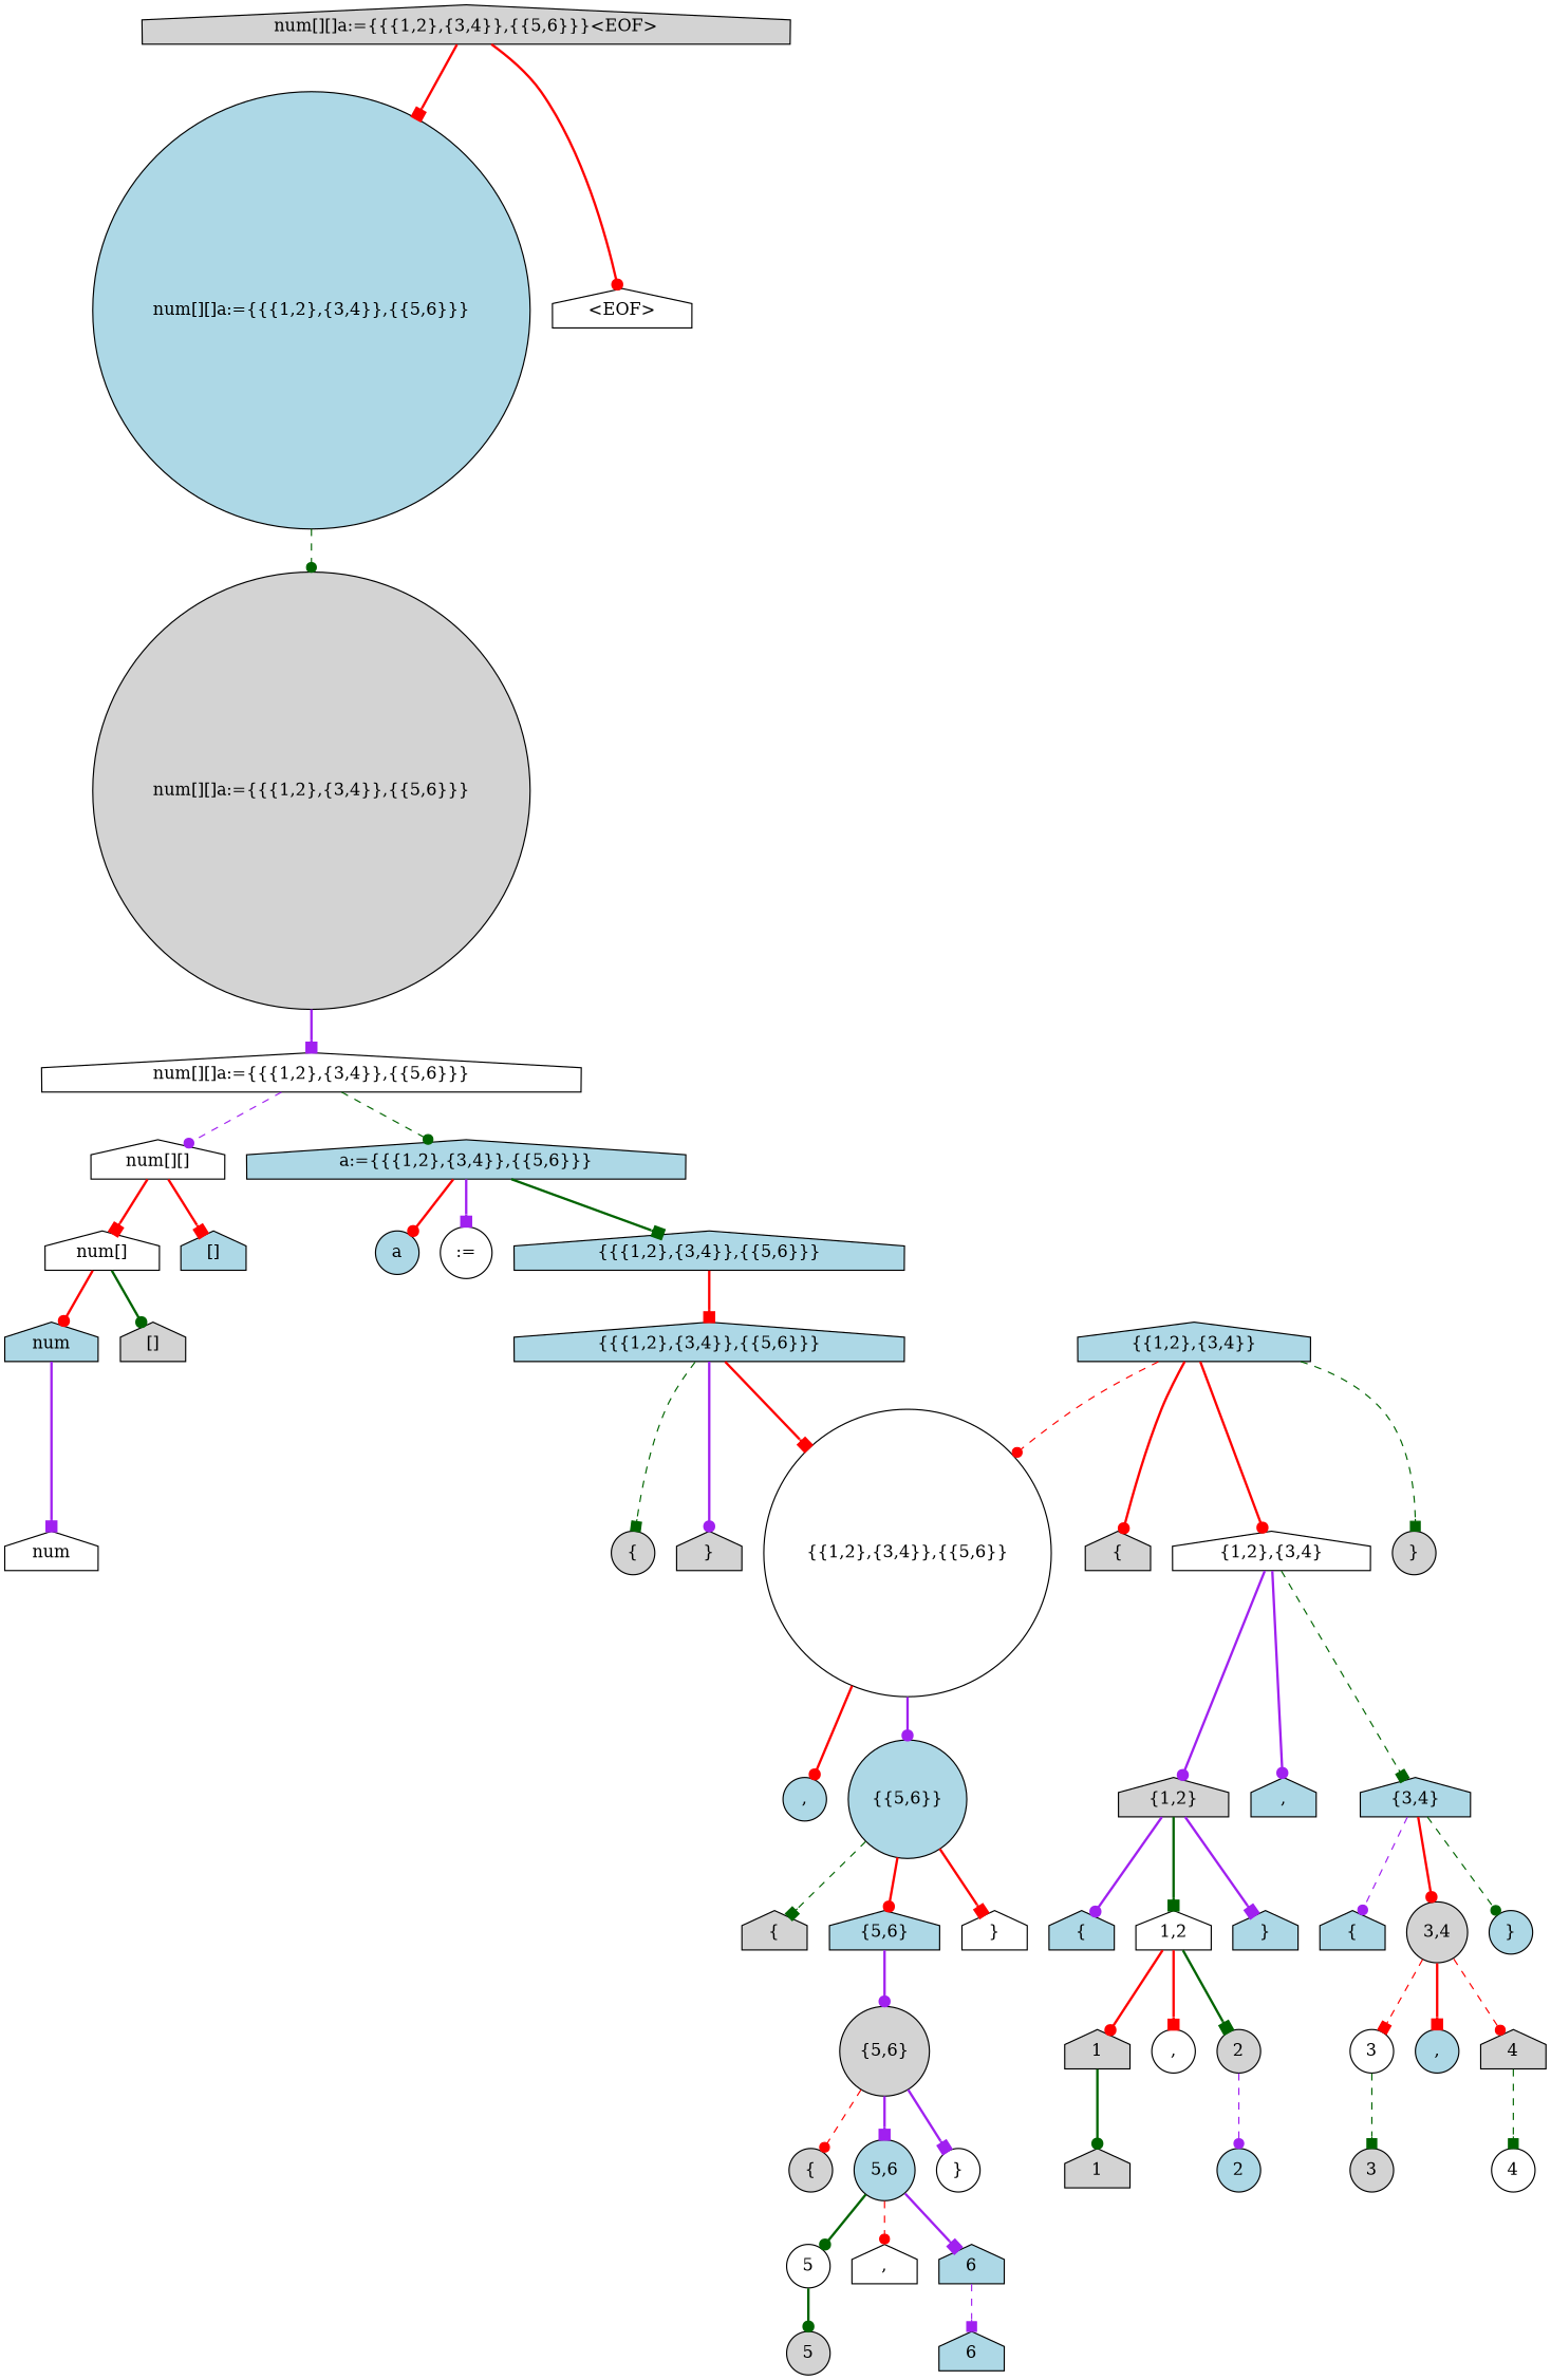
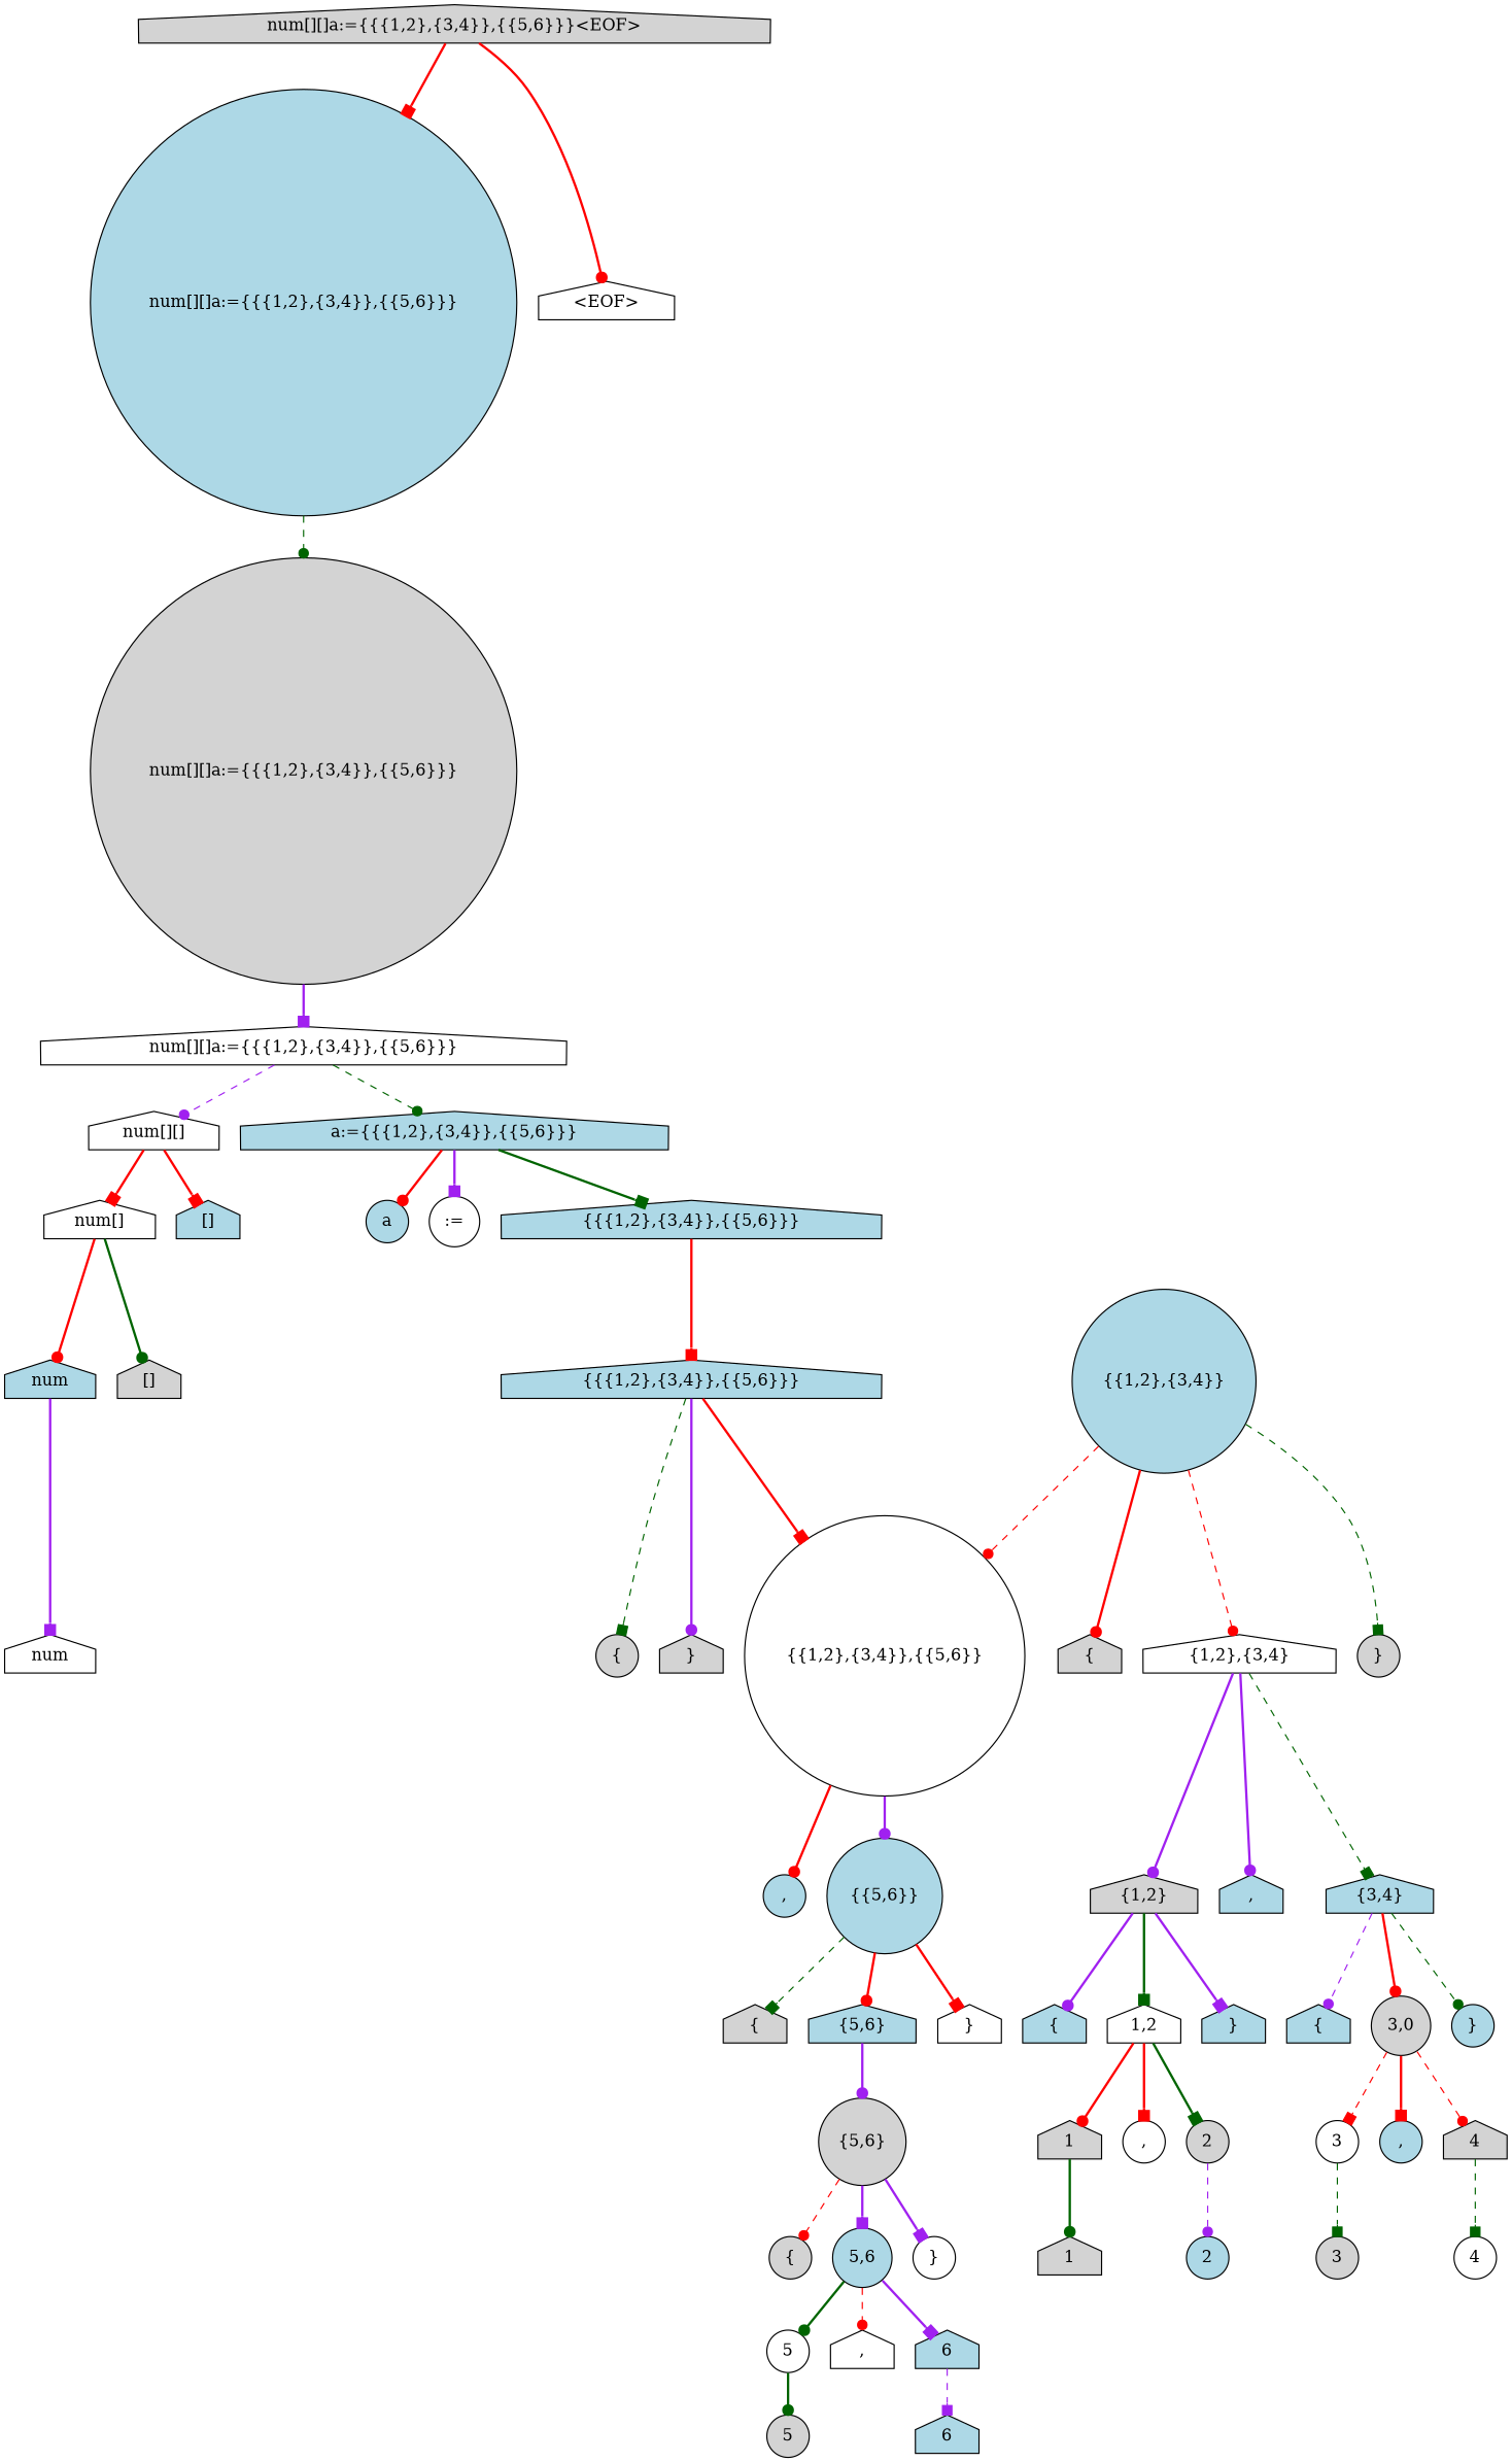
  digraph {
    node [fillcolor=lightblue shape=house style=filled]
    edge [arrowhead=dot color=red style=bold]
    n1 [fillcolor=lightgrey label="num[][]a:={{{1,2},{3,4}},{{5,6}}}<EOF>"]
    n2 [label="num[][]a:={{{1,2},{3,4}},{{5,6}}}" shape=circle]
    n3 [fillcolor=white label="<EOF>"]
    n4 [fillcolor=lightgrey label="num[][]a:={{{1,2},{3,4}},{{5,6}}}" shape=circle]
    n5 [fillcolor=white label="num[][]a:={{{1,2},{3,4}},{{5,6}}}"]
    n6 [fillcolor=white label="num[][]"]
    n7 [label="a:={{{1,2},{3,4}},{{5,6}}}"]
    n8 [fillcolor=white label="num[]"]
    n9 [label="[]"]
    n10 [label=a shape=circle]
    n11 [fillcolor=white label=":=" shape=circle]
    n12 [label="{{{1,2},{3,4}},{{5,6}}}"]
    n13 [label=num]
    n14 [fillcolor=lightgrey label="[]"]
    n15 [fillcolor=white label=num]
    n16 [label="{{{1,2},{3,4}},{{5,6}}}"]
    n17 [fillcolor=lightgrey label="{" shape=circle]
    n18 [fillcolor=white label="{{1,2},{3,4}},{{5,6}}" shape=circle]
    n19 [fillcolor=lightgrey label="}"]
    n20 [label="," shape=circle]
    n21 [label="{{5,6}}" shape=circle]
-   n22 [label="{{1,2},{3,4}}"]
+   n22 [label="{{1,2},{3,4}}" shape=circle]
    n23 [fillcolor=lightgrey label="{"]
    n24 [fillcolor=white label="{1,2},{3,4}"]
    n25 [fillcolor=lightgrey label="}" shape=circle]
    n26 [fillcolor=lightgrey label="{"]
    n27 [label="{5,6}"]
    n28 [fillcolor=white label="}"]
    n29 [fillcolor=lightgrey label="{1,2}"]
    n30 [label=","]
    n31 [label="{3,4}"]
    n32 [label="{"]
    n33 [fillcolor=white label="1,2"]
    n34 [label="}"]
    n35 [label="{"]
-   n36 [fillcolor=lightgrey label="3,4" shape=circle]
+   n36 [fillcolor=lightgrey label="3,0" shape=circle]
    n37 [label="}" shape=circle]
    n38 [fillcolor=lightgrey label=1]
    n39 [fillcolor=white label="," shape=circle]
    n40 [fillcolor=lightgrey label=2 shape=circle]
    n41 [fillcolor=lightgrey label=1]
    n42 [label=2 shape=circle]
    n43 [fillcolor=white label=3 shape=circle]
    n44 [label="," shape=circle]
    n45 [fillcolor=lightgrey label=4]
    n46 [fillcolor=lightgrey label=3 shape=circle]
    n47 [fillcolor=white label=4 shape=circle]
    n48 [fillcolor=lightgrey label="{5,6}" shape=circle]
    n49 [fillcolor=lightgrey label="{" shape=circle]
    n50 [label="5,6" shape=circle]
    n51 [fillcolor=white label="}" shape=circle]
    n52 [fillcolor=white label=5 shape=circle]
    n53 [fillcolor=white label=","]
    n54 [label=6]
    n55 [fillcolor=lightgrey label=5 shape=circle]
    n56 [label=6]
    n1 -> n2 [arrowhead=box]
    n1 -> n3
    n2 -> n4 [color=darkgreen style=dashed]
    n4 -> n5 [arrowhead=box color=purple]
    n5 -> n6 [color=purple style=dashed]
    n5 -> n7 [color=darkgreen style=dashed]
    n6 -> n8 [arrowhead=box]
    n6 -> n9 [arrowhead=box]
    n7 -> n10
    n7 -> n11 [arrowhead=box color=purple]
    n7 -> n12 [arrowhead=box color=darkgreen]
    n8 -> n13
    n8 -> n14 [color=darkgreen]
    n12 -> n16 [arrowhead=box]
    n13 -> n15 [arrowhead=box color=purple]
    n16 -> n17 [arrowhead=box color=darkgreen style=dashed]
    n16 -> n18 [arrowhead=box]
    n16 -> n19 [color=purple]
    n18 -> n20
    n18 -> n21 [color=purple]
    n21 -> n26 [arrowhead=box color=darkgreen style=dashed]
    n21 -> n27
    n21 -> n28 [arrowhead=box]
    n22 -> n18 [style=dashed]
    n22 -> n23
-   n22 -> n24
+   n22 -> n24 [style=dashed]
    n22 -> n25 [arrowhead=box color=darkgreen style=dashed]
    n24 -> n29 [color=purple]
    n24 -> n30 [color=purple]
    n24 -> n31 [arrowhead=box color=darkgreen style=dashed]
    n27 -> n48 [color=purple]
    n29 -> n32 [color=purple]
    n29 -> n33 [arrowhead=box color=darkgreen]
    n29 -> n34 [arrowhead=box color=purple]
    n31 -> n35 [color=purple style=dashed]
    n31 -> n36
    n31 -> n37 [color=darkgreen style=dashed]
    n33 -> n38
    n33 -> n39 [arrowhead=box]
    n33 -> n40 [arrowhead=box color=darkgreen]
    n36 -> n43 [arrowhead=box style=dashed]
    n36 -> n44 [arrowhead=box]
    n36 -> n45 [style=dashed]
    n38 -> n41 [color=darkgreen]
    n40 -> n42 [color=purple style=dashed]
    n43 -> n46 [arrowhead=box color=darkgreen style=dashed]
    n45 -> n47 [arrowhead=box color=darkgreen style=dashed]
    n48 -> n49 [style=dashed]
    n48 -> n50 [arrowhead=box color=purple]
    n48 -> n51 [arrowhead=box color=purple]
    n50 -> n52 [color=darkgreen]
    n50 -> n53 [style=dashed]
    n50 -> n54 [arrowhead=box color=purple]
    n52 -> n55 [color=darkgreen]
    n54 -> n56 [arrowhead=box color=purple style=dashed]
  }
